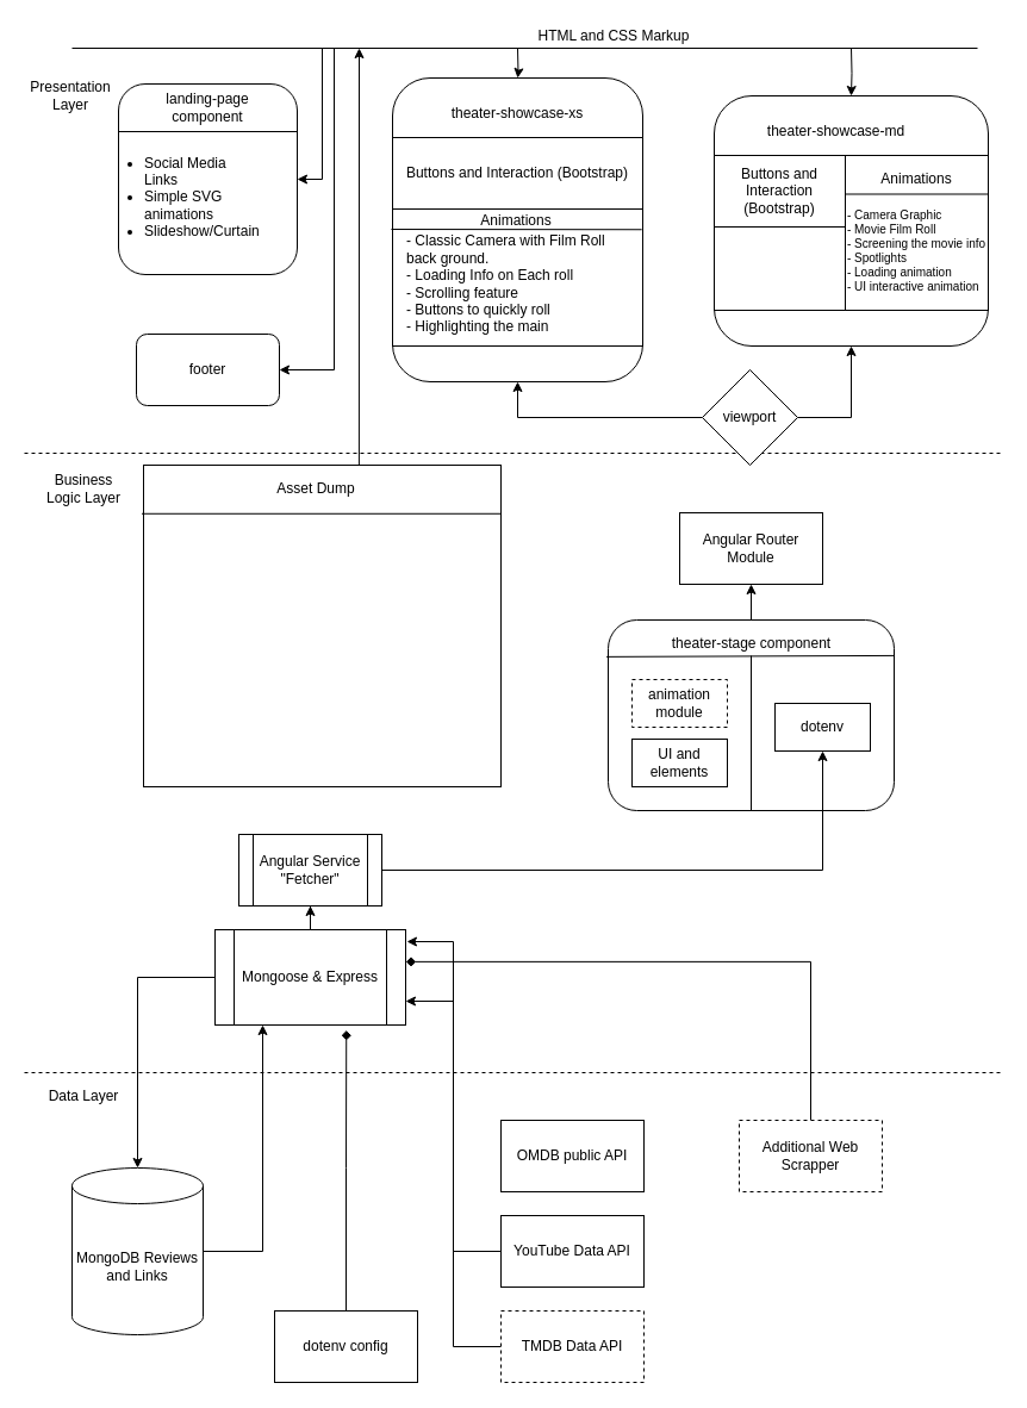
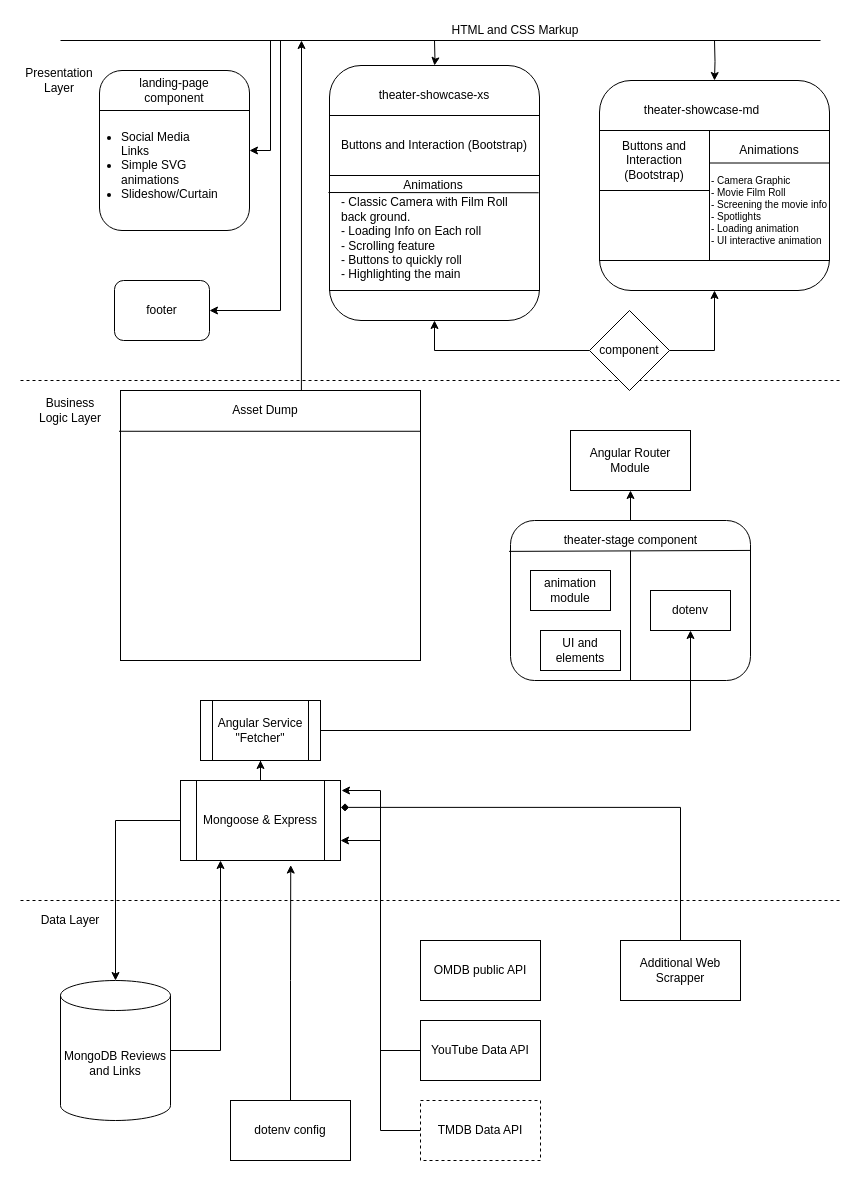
  <mxCell id="0" />
  <mxCell id="1" parent="0" />
  <mxCell id="2" value="" style="endArrow=none;dashed=1;html=1;" edge="1" parent="1"><mxGeometry width="50" height="50" relative="1" as="geometry"><mxPoint y="900" as="sourcePoint" x="20" /><mxPoint x="840" y="900" as="targetPoint" /></mxGeometry></mxCell>
  <mxCell id="3" value="Data Layer" style="text;html=1;strokeColor=none;fillColor=none;align=center;verticalAlign=middle;whiteSpace=wrap;rounded=0;" vertex="1" parent="1"><mxGeometry x="30" y="910" width="80" height="20" as="geometry" /></mxCell>
  <mxCell id="4" value="Business Logic Layer" style="text;html=1;strokeColor=none;fillColor=none;align=center;verticalAlign=middle;whiteSpace=wrap;rounded=0;" vertex="1" parent="1"><mxGeometry x="30" y="400" width="80" height="20" as="geometry" /></mxCell>
  <mxCell id="5" value="Presentation Layer" style="text;html=1;strokeColor=none;fillColor=none;align=center;verticalAlign=middle;whiteSpace=wrap;rounded=0;" vertex="1" parent="1"><mxGeometry x="39" y="70" width="40" height="20" as="geometry" /></mxCell>
  <mxCell id="6" style="edgeStyle=orthogonalEdgeStyle;rounded=0;orthogonalLoop=1;jettySize=auto;html=1;" edge="1" parent="1" source="7" target="18"><mxGeometry relative="1" as="geometry"><Array as="points"><mxPoint x="220" y="1050" /></Array></mxGeometry></mxCell>
  <mxCell id="7" value="&lt;div&gt;MongoDB Reviews&lt;/div&gt;&lt;div&gt;and Links&lt;br&gt;&lt;/div&gt;" style="shape=cylinder3;whiteSpace=wrap;html=1;boundedLbl=1;backgroundOutline=1;size=15;" vertex="1" parent="1"><mxGeometry x="60" y="980" width="110" height="140" as="geometry" /></mxCell>
  <mxCell id="8" value="Angular Service &quot;Fetcher&quot;" style="shape=process;whiteSpace=wrap;html=1;backgroundOutline=1;" vertex="1" parent="1"><mxGeometry x="200" y="700" width="120" height="60" as="geometry" /></mxCell>
  <mxCell id="9" value="OMDB public API" style="rounded=0;whiteSpace=wrap;html=1;" vertex="1" parent="1"><mxGeometry x="420" y="940" width="120" height="60" as="geometry" /></mxCell>
  <mxCell id="10" style="edgeStyle=orthogonalEdgeStyle;rounded=0;orthogonalLoop=1;jettySize=auto;html=1;entryX=1;entryY=0.75;entryDx=0;entryDy=0;" edge="1" parent="1" source="11" target="18"><mxGeometry relative="1" as="geometry" /></mxCell>
  <mxCell id="11" value="YouTube Data API" style="rounded=0;whiteSpace=wrap;html=1;" vertex="1" parent="1"><mxGeometry x="420" y="1020" width="120" height="60" as="geometry" /></mxCell>
  <mxCell id="12" style="edgeStyle=orthogonalEdgeStyle;rounded=0;orthogonalLoop=1;jettySize=auto;html=1;" edge="1" parent="1" source="13"><mxGeometry relative="1" as="geometry"><mxPoint x="341" y="790" as="targetPoint" /><Array as="points"><mxPoint x="380" y="1130" /><mxPoint x="380" y="790" /><mxPoint x="341" y="790" /></Array></mxGeometry></mxCell>
  <mxCell id="13" value="TMDB Data API" style="rounded=0;whiteSpace=wrap;html=1;dashed=1;" vertex="1" parent="1"><mxGeometry x="420" y="1100" width="120" height="60" as="geometry" /></mxCell>
  <mxCell id="14" style="edgeStyle=orthogonalEdgeStyle;rounded=0;orthogonalLoop=1;jettySize=auto;html=1;entryX=1.002;entryY=0.336;entryDx=0;entryDy=0;entryPerimeter=0;endArrow=diamond;" edge="1" parent="1" source="15" target="18"><mxGeometry relative="1" as="geometry"><Array as="points"><mxPoint x="680" y="807" /></Array></mxGeometry></mxCell>
- <mxCell id="15" value="Additional Web Scrapper" style="rounded=0;whiteSpace=wrap;html=1;dashed=1;" vertex="1" parent="1"><mxGeometry x="620" y="940" width="120" height="60" as="geometry" /></mxCell>
+ <mxCell id="15" value="Additional Web Scrapper" style="rounded=0;whiteSpace=wrap;html=1;" vertex="1" parent="1"><mxGeometry x="620" y="940" width="120" height="60" as="geometry" /></mxCell>
  <mxCell id="16" style="edgeStyle=orthogonalEdgeStyle;rounded=0;orthogonalLoop=1;jettySize=auto;html=1;" edge="1" parent="1" source="18" target="7"><mxGeometry relative="1" as="geometry" /></mxCell>
  <mxCell id="17" style="edgeStyle=orthogonalEdgeStyle;rounded=0;orthogonalLoop=1;jettySize=auto;html=1;entryX=0.5;entryY=1;entryDx=0;entryDy=0;" edge="1" parent="1" source="18" target="8"><mxGeometry relative="1" as="geometry" /></mxCell>
  <mxCell id="18" value="Mongoose &amp;amp; Express " style="shape=process;whiteSpace=wrap;html=1;backgroundOutline=1;" vertex="1" parent="1"><mxGeometry x="180" y="780" width="160" height="80" as="geometry" /></mxCell>
- <mxCell id="19" style="edgeStyle=orthogonalEdgeStyle;rounded=0;orthogonalLoop=1;jettySize=auto;html=1;entryX=0.689;entryY=1.057;entryDx=0;entryDy=0;entryPerimeter=0;endArrow=diamond;" edge="1" parent="1" source="20" target="18"><mxGeometry relative="1" as="geometry" /></mxCell>
+ <mxCell id="19" style="edgeStyle=orthogonalEdgeStyle;rounded=0;orthogonalLoop=1;jettySize=auto;html=1;entryX=0.689;entryY=1.057;entryDx=0;entryDy=0;entryPerimeter=0;" edge="1" parent="1" source="20" target="18"><mxGeometry relative="1" as="geometry" /></mxCell>
  <mxCell id="20" value="dotenv config" style="rounded=0;whiteSpace=wrap;html=1;" vertex="1" parent="1"><mxGeometry x="230" y="1100" width="120" height="60" as="geometry" /></mxCell>
  <mxCell id="21" style="edgeStyle=orthogonalEdgeStyle;rounded=0;orthogonalLoop=1;jettySize=auto;html=1;exitX=0.5;exitY=0;exitDx=0;exitDy=0;entryX=0.5;entryY=1;entryDx=0;entryDy=0;" edge="1" parent="1" source="22" target="48"><mxGeometry relative="1" as="geometry" /></mxCell>
  <mxCell id="22" value="" style="rounded=1;whiteSpace=wrap;html=1;" vertex="1" parent="1"><mxGeometry x="510" y="520" width="240" height="160" as="geometry" /></mxCell>
  <mxCell id="23" value="" style="endArrow=none;html=1;exitX=-0.006;exitY=0.193;exitDx=0;exitDy=0;exitPerimeter=0;entryX=1;entryY=0.187;entryDx=0;entryDy=0;entryPerimeter=0;" edge="1" parent="1" source="22" target="22"><mxGeometry width="50" height="50" relative="1" as="geometry"><mxPoint x="80" y="600" as="sourcePoint" /><mxPoint x="130" y="550" as="targetPoint" /></mxGeometry></mxCell>
  <mxCell id="24" value="" style="endArrow=none;html=1;exitX=0.5;exitY=1;exitDx=0;exitDy=0;entryX=0.5;entryY=1;entryDx=0;entryDy=0;" edge="1" parent="1" source="22" target="25"><mxGeometry width="50" height="50" relative="1" as="geometry"><mxPoint x="210" y="660" as="sourcePoint" /><mxPoint x="230" y="580" as="targetPoint" /></mxGeometry></mxCell>
  <mxCell id="25" value="theater-stage component" style="text;html=1;strokeColor=none;fillColor=none;align=center;verticalAlign=middle;whiteSpace=wrap;rounded=0;" vertex="1" parent="1"><mxGeometry x="557.5" y="530" width="145" height="20" as="geometry" /></mxCell>
  <mxCell id="26" value="dotenv" style="rounded=0;whiteSpace=wrap;html=1;" vertex="1" parent="1"><mxGeometry x="650" y="590" width="80" height="40" as="geometry" /></mxCell>
- <mxCell id="27" value="animation module" style="rounded=0;whiteSpace=wrap;html=1;dashed=1;" vertex="1" parent="1"><mxGeometry x="530" y="570" width="80" height="40" as="geometry" /></mxCell>
+ <mxCell id="27" value="animation module" style="rounded=0;whiteSpace=wrap;html=1;" vertex="1" parent="1"><mxGeometry x="530" y="570" width="80" height="40" as="geometry" /></mxCell>
  <mxCell id="28" style="edgeStyle=orthogonalEdgeStyle;rounded=0;orthogonalLoop=1;jettySize=auto;html=1;" edge="1" parent="1" target="29"><mxGeometry relative="1" as="geometry"><mxPoint x="260" y="40" as="sourcePoint" /><Array as="points"><mxPoint x="270" y="40" /><mxPoint x="270" y="150" /></Array></mxGeometry></mxCell>
  <mxCell id="29" value="" style="rounded=1;whiteSpace=wrap;html=1;" vertex="1" parent="1"><mxGeometry x="99" y="70" width="150" height="160" as="geometry" /></mxCell>
  <mxCell id="30" value="" style="endArrow=none;html=1;exitX=0;exitY=0.25;exitDx=0;exitDy=0;entryX=1;entryY=0.25;entryDx=0;entryDy=0;" edge="1" parent="1" source="29" target="29"><mxGeometry width="50" height="50" relative="1" as="geometry"><mxPoint x="69" y="190" as="sourcePoint" /><mxPoint x="119" y="140" as="targetPoint" /></mxGeometry></mxCell>
  <mxCell id="31" value="&lt;div&gt;landing-page component&lt;/div&gt;" style="text;html=1;strokeColor=none;fillColor=none;align=center;verticalAlign=middle;whiteSpace=wrap;rounded=0;" vertex="1" parent="1"><mxGeometry x="129" y="80" width="90" height="20" as="geometry" /></mxCell>
  <mxCell id="32" value="&lt;ul&gt;&lt;li&gt;Social Media Links&lt;/li&gt;&lt;li&gt;Simple SVG animations &lt;br&gt;&lt;/li&gt;&lt;li&gt;Slideshow/Curtain&lt;br&gt;&lt;/li&gt;&lt;/ul&gt;" style="text;html=1;strokeColor=none;fillColor=none;align=left;verticalAlign=middle;whiteSpace=wrap;rounded=0;" vertex="1" parent="1"><mxGeometry x="79" y="110" width="130" height="110" as="geometry" /></mxCell>
  <mxCell id="33" style="edgeStyle=orthogonalEdgeStyle;rounded=0;orthogonalLoop=1;jettySize=auto;html=1;" edge="1" parent="1" target="34"><mxGeometry relative="1" as="geometry"><mxPoint x="714" y="40" as="sourcePoint" /></mxGeometry></mxCell>
  <mxCell id="34" value="" style="rounded=1;whiteSpace=wrap;html=1;" vertex="1" parent="1"><mxGeometry x="599" y="80" width="230" height="210" as="geometry" /></mxCell>
  <mxCell id="35" value="" style="endArrow=none;html=1;exitX=0;exitY=0;exitDx=0;exitDy=0;" edge="1" parent="1" source="37"><mxGeometry width="50" height="50" relative="1" as="geometry"><mxPoint x="589" y="130" as="sourcePoint" /><mxPoint x="829" y="130" as="targetPoint" /></mxGeometry></mxCell>
  <mxCell id="36" value="theater-showcase-md" style="text;html=1;strokeColor=none;fillColor=none;align=center;verticalAlign=middle;whiteSpace=wrap;rounded=0;" vertex="1" parent="1"><mxGeometry x="639" y="100" width="125" height="20" as="geometry" /></mxCell>
  <mxCell id="37" value="Buttons and Interaction (Bootstrap)" style="rounded=0;whiteSpace=wrap;html=1;" vertex="1" parent="1"><mxGeometry x="599" y="130" width="110" height="60" as="geometry" /></mxCell>
  <mxCell id="38" value="" style="rounded=0;whiteSpace=wrap;html=1;align=left;" vertex="1" parent="1"><mxGeometry x="709" y="130" width="120" height="130" as="geometry" /></mxCell>
  <mxCell id="39" value="" style="endArrow=none;html=1;exitX=0;exitY=0.25;exitDx=0;exitDy=0;entryX=1;entryY=0.25;entryDx=0;entryDy=0;" edge="1" parent="1" source="38" target="38"><mxGeometry width="50" height="50" relative="1" as="geometry"><mxPoint x="789" y="260" as="sourcePoint" /><mxPoint x="839" y="210" as="targetPoint" /></mxGeometry></mxCell>
  <mxCell id="40" value="&lt;div&gt;Animations&lt;/div&gt;" style="text;html=1;strokeColor=none;fillColor=none;align=center;verticalAlign=middle;whiteSpace=wrap;rounded=0;" vertex="1" parent="1"><mxGeometry x="749" y="140" width="40" height="20" as="geometry" /></mxCell>
  <mxCell id="41" value="&lt;div style=&quot;font-size: 10px&quot; align=&quot;left&quot;&gt;&lt;font style=&quot;font-size: 10px&quot;&gt;- Camera Graphic&lt;/font&gt;&lt;/div&gt;&lt;div style=&quot;font-size: 10px&quot; align=&quot;left&quot;&gt;&lt;font style=&quot;font-size: 10px&quot;&gt;- Movie Film Roll&lt;br&gt;&lt;/font&gt;&lt;/div&gt;&lt;div style=&quot;font-size: 10px&quot; align=&quot;left&quot;&gt;&lt;font style=&quot;font-size: 10px&quot;&gt;- Screening the movie info&lt;/font&gt;&lt;/div&gt;&lt;div style=&quot;font-size: 10px&quot; align=&quot;left&quot;&gt;&lt;font style=&quot;font-size: 10px&quot;&gt;- Spotlights&lt;/font&gt;&lt;/div&gt;&lt;div style=&quot;font-size: 10px&quot; align=&quot;left&quot;&gt;&lt;font style=&quot;font-size: 10px&quot;&gt;- Loading animation&lt;/font&gt;&lt;/div&gt;&lt;div style=&quot;font-size: 10px&quot; align=&quot;left&quot;&gt;&lt;font style=&quot;font-size: 10px&quot;&gt;- UI interactive animation&lt;br&gt;&lt;/font&gt;&lt;/div&gt;" style="text;html=1;strokeColor=none;fillColor=none;align=center;verticalAlign=middle;whiteSpace=wrap;rounded=0;" vertex="1" parent="1"><mxGeometry x="709" y="160" width="120" height="100" as="geometry" /></mxCell>
  <mxCell id="42" value="" style="rounded=0;whiteSpace=wrap;html=1;" vertex="1" parent="1"><mxGeometry x="599" y="190" width="110" height="70" as="geometry" /></mxCell>
  <mxCell id="43" style="edgeStyle=orthogonalEdgeStyle;rounded=0;orthogonalLoop=1;jettySize=auto;html=1;" edge="1" parent="1" target="44"><mxGeometry relative="1" as="geometry"><mxPoint x="434" y="40" as="sourcePoint" /></mxGeometry></mxCell>
  <mxCell id="44" value="" style="rounded=1;whiteSpace=wrap;html=1;" vertex="1" parent="1"><mxGeometry x="329" y="65" width="210" height="255" as="geometry" /></mxCell>
  <mxCell id="45" value="" style="rounded=0;whiteSpace=wrap;html=1;" vertex="1" parent="1"><mxGeometry x="120" y="390" width="300" height="270" as="geometry" /></mxCell>
  <mxCell id="46" value="" style="endArrow=none;html=1;exitX=-0.005;exitY=0.151;exitDx=0;exitDy=0;exitPerimeter=0;entryX=0.999;entryY=0.151;entryDx=0;entryDy=0;entryPerimeter=0;" edge="1" parent="1" source="45" target="45"><mxGeometry width="50" height="50" relative="1" as="geometry"><mxPoint x="500" y="480" as="sourcePoint" /><mxPoint x="550" y="430" as="targetPoint" /></mxGeometry></mxCell>
  <mxCell id="47" value="Asset Dump " style="text;html=1;strokeColor=none;fillColor=none;align=center;verticalAlign=middle;whiteSpace=wrap;rounded=0;" vertex="1" parent="1"><mxGeometry x="210" y="400" width="110" height="20" as="geometry" /></mxCell>
  <mxCell id="48" value="&lt;div&gt;Angular Router Module&lt;/div&gt;" style="rounded=0;whiteSpace=wrap;html=1;" vertex="1" parent="1"><mxGeometry x="570" y="430" width="120" height="60" as="geometry" /></mxCell>
  <mxCell id="49" value="theater-showcase-xs" style="text;html=1;strokeColor=none;fillColor=none;align=center;verticalAlign=middle;whiteSpace=wrap;rounded=0;" vertex="1" parent="1"><mxGeometry x="359" y="85" width="150" height="20" as="geometry" /></mxCell>
  <mxCell id="50" value="Buttons and Interaction (Bootstrap)" style="rounded=0;whiteSpace=wrap;html=1;" vertex="1" parent="1"><mxGeometry x="329" y="115" width="210" height="60" as="geometry" /></mxCell>
  <mxCell id="51" value="" style="rounded=0;whiteSpace=wrap;html=1;" vertex="1" parent="1"><mxGeometry x="329" y="175" width="210" height="115" as="geometry" /></mxCell>
  <mxCell id="52" value="" style="endArrow=none;html=1;exitX=-0.005;exitY=0.148;exitDx=0;exitDy=0;entryX=0.996;entryY=0.15;entryDx=0;entryDy=0;entryPerimeter=0;exitPerimeter=0;" edge="1" parent="1" source="51" target="51"><mxGeometry width="50" height="50" relative="1" as="geometry"><mxPoint x="329" y="255" as="sourcePoint" /><mxPoint x="379" y="205" as="targetPoint" /></mxGeometry></mxCell>
  <mxCell id="53" value="&lt;div&gt;Animations&lt;/div&gt;" style="text;html=1;strokeColor=none;fillColor=none;align=center;verticalAlign=middle;whiteSpace=wrap;rounded=0;" vertex="1" parent="1"><mxGeometry x="413" y="175" width="40" height="20" as="geometry" /></mxCell>
  <mxCell id="54" value="&lt;div&gt;- Classic Camera with Film Roll back ground. &lt;br&gt;&lt;/div&gt;&lt;div&gt;- Loading Info on Each roll&lt;/div&gt;&lt;div&gt;- Scrolling feature&lt;/div&gt;&lt;div&gt;- Buttons to quickly roll&lt;/div&gt;&lt;div&gt;- Highlighting the main&lt;br&gt;&lt;/div&gt;" style="text;html=1;strokeColor=none;fillColor=none;align=left;verticalAlign=middle;whiteSpace=wrap;rounded=0;" vertex="1" parent="1"><mxGeometry x="339" y="205" width="190" height="65" as="geometry" /></mxCell>
- <mxCell id="55" value="UI and elements" style="rounded=0;whiteSpace=wrap;html=1;" vertex="1" parent="1"><mxGeometry x="530" y="620" width="80" height="40" as="geometry" /></mxCell>
+ <mxCell id="55" value="UI and elements" style="rounded=0;whiteSpace=wrap;html=1;" vertex="1" parent="1"><mxGeometry x="540" y="630" width="80" height="40" as="geometry" /></mxCell>
  <mxCell id="56" value="" style="endArrow=none;dashed=1;html=1;" edge="1" parent="1"><mxGeometry width="50" height="50" relative="1" as="geometry"><mxPoint y="380" as="sourcePoint" x="20" /><mxPoint x="840" y="380" as="targetPoint" /></mxGeometry></mxCell>
  <mxCell id="57" style="edgeStyle=orthogonalEdgeStyle;rounded=0;orthogonalLoop=1;jettySize=auto;html=1;entryX=0.5;entryY=1;entryDx=0;entryDy=0;" edge="1" parent="1" source="59" target="44"><mxGeometry relative="1" as="geometry"><Array as="points"><mxPoint x="434" y="350" /></Array></mxGeometry></mxCell>
  <mxCell id="58" style="edgeStyle=orthogonalEdgeStyle;rounded=0;orthogonalLoop=1;jettySize=auto;html=1;entryX=0.5;entryY=1;entryDx=0;entryDy=0;" edge="1" parent="1" source="59" target="34"><mxGeometry relative="1" as="geometry"><Array as="points"><mxPoint x="629" y="350" /><mxPoint x="714" y="350" /></Array></mxGeometry></mxCell>
- <mxCell id="59" value="viewport" style="rhombus;whiteSpace=wrap;html=1;" vertex="1" parent="1"><mxGeometry x="589" y="310" width="80" height="80" as="geometry" /></mxCell>
+ <mxCell id="59" value="component" style="rhombus;whiteSpace=wrap;html=1;" vertex="1" parent="1"><mxGeometry x="589" y="310" width="80" height="80" as="geometry" /></mxCell>
  <mxCell id="60" style="edgeStyle=orthogonalEdgeStyle;rounded=0;orthogonalLoop=1;jettySize=auto;html=1;" edge="1" parent="1" target="61"><mxGeometry relative="1" as="geometry"><mxPoint x="280" y="40" as="sourcePoint" /><Array as="points"><mxPoint x="280" y="40" /><mxPoint x="280" y="310" /></Array></mxGeometry></mxCell>
- <mxCell id="61" value="&lt;div&gt;footer&lt;/div&gt;" style="rounded=1;whiteSpace=wrap;html=1;" vertex="1" parent="1"><mxGeometry x="114" y="280" width="120" height="60" as="geometry" /></mxCell>
+ <mxCell id="61" value="&lt;div&gt;footer&lt;/div&gt;" style="rounded=1;whiteSpace=wrap;html=1;" vertex="1" parent="1"><mxGeometry x="114" y="280" width="95" height="60" as="geometry" /></mxCell>
  <mxCell id="62" value="" style="endArrow=none;html=1;" edge="1" parent="1"><mxGeometry width="50" height="50" relative="1" as="geometry"><mxPoint x="60" y="40" as="sourcePoint" /><mxPoint x="820" y="40" as="targetPoint" /></mxGeometry></mxCell>
  <mxCell id="63" value="" style="endArrow=classic;html=1;exitX=0.603;exitY=0;exitDx=0;exitDy=0;exitPerimeter=0;" edge="1" parent="1" source="45"><mxGeometry width="50" height="50" relative="1" as="geometry"><mxPoint x="260" y="310" as="sourcePoint" /><mxPoint x="301" y="40" as="targetPoint" /></mxGeometry></mxCell>
  <mxCell id="64" value="HTML and CSS Markup" style="text;html=1;strokeColor=none;fillColor=none;align=center;verticalAlign=middle;whiteSpace=wrap;rounded=0;" vertex="1" parent="1"><mxGeometry x="380" width="270" height="20" as="geometry" y="20" /></mxCell>
  <mxCell id="65" style="edgeStyle=orthogonalEdgeStyle;rounded=0;orthogonalLoop=1;jettySize=auto;html=1;" edge="1" parent="1" source="8" target="26"><mxGeometry relative="1" as="geometry" /></mxCell>
